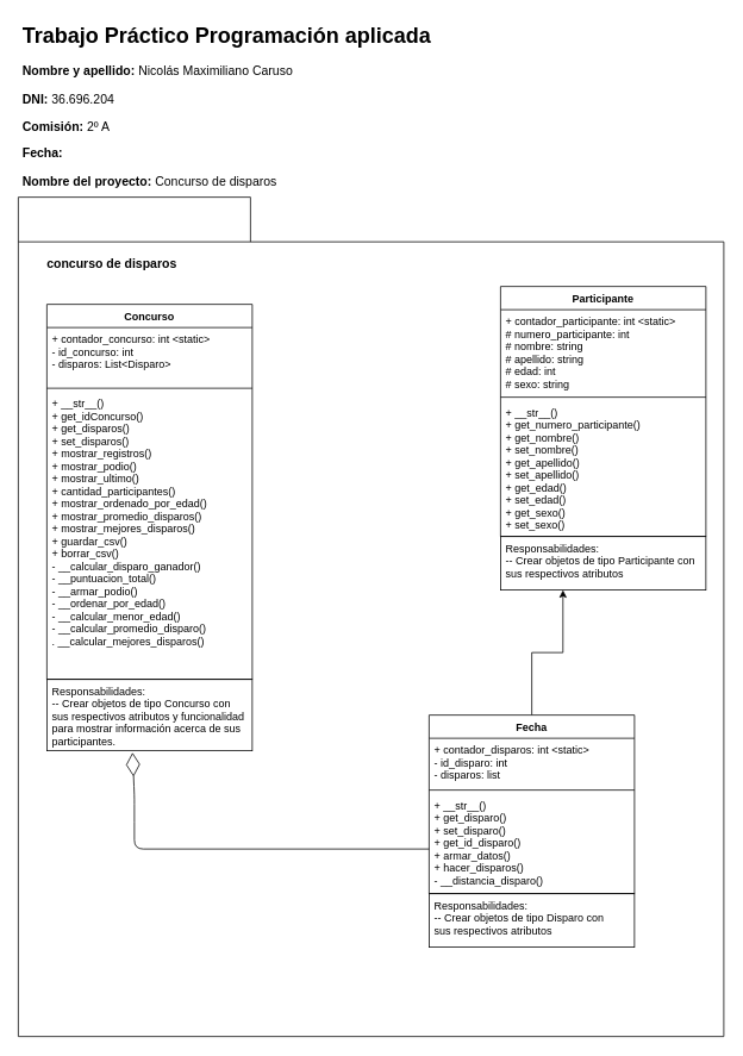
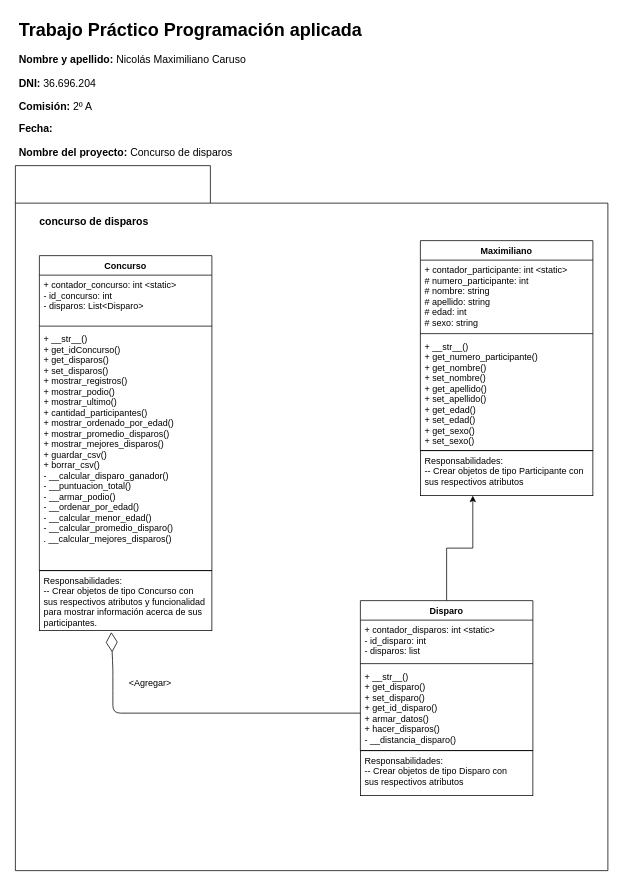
  <mxCell id="0" />
  <mxCell id="1" parent="0" />
  <mxCell id="2" value="" style="shape=folder;fontStyle=1;spacingTop=10;tabWidth=260;tabHeight=50;tabPosition=left;html=1;rounded=0;strokeColor=#000000;sketch=0;" parent="1" vertex="1"><mxGeometry x="20" y="220" width="790" height="940" as="geometry" /></mxCell>
  <mxCell id="3" value="Responsabilidades:&#10;-- Crear objetos de tipo Participante con &#10;sus respectivos atributos" style="text;fillColor=none;align=left;verticalAlign=top;spacingLeft=4;spacingRight=4;overflow=hidden;rotatable=0;points=[[0,0.5],[1,0.5]];portConstraint=eastwest;rounded=0;strokeColor=#000000;" parent="1" vertex="1"><mxGeometry x="560" y="600" width="230" height="60" as="geometry" /></mxCell>
  <mxCell id="4" value="Responsabilidades:&#10;-- Crear objetos de tipo Disparo con &#10;sus respectivos atributos" style="text;fillColor=none;align=left;verticalAlign=top;spacingLeft=4;spacingRight=4;overflow=hidden;rotatable=0;points=[[0,0.5],[1,0.5]];portConstraint=eastwest;rounded=0;strokeColor=#000000;" parent="1" vertex="1"><mxGeometry x="480" y="1000" width="230" height="60" as="geometry" /></mxCell>
  <mxCell id="5" value="" style="edgeStyle=orthogonalEdgeStyle;rounded=0;orthogonalLoop=1;jettySize=auto;html=1;entryX=0.304;entryY=1;entryDx=0;entryDy=0;entryPerimeter=0;" parent="1" source="14" target="3" edge="1"><mxGeometry relative="1" as="geometry"><mxPoint x="635" y="710" as="targetPoint" /></mxGeometry></mxCell>
  <mxCell id="6" value="Responsabilidades:&#10;-- Crear objetos de tipo Concurso con &#10;sus respectivos atributos y funcionalidad&#10;para mostrar información acerca de sus&#10;participantes." style="text;fillColor=none;align=left;verticalAlign=top;spacingLeft=4;spacingRight=4;overflow=hidden;rotatable=0;points=[[0,0.5],[1,0.5]];portConstraint=eastwest;rounded=0;strokeColor=#000000;" parent="1" vertex="1"><mxGeometry x="52" y="760" width="230" height="80" as="geometry" /></mxCell>
  <mxCell id="7" value="" style="endArrow=diamondThin;endFill=0;endSize=24;html=1;entryX=0.417;entryY=1.025;entryDx=0;entryDy=0;entryPerimeter=0;" parent="1" edge="1" target="6"><mxGeometry width="160" relative="1" as="geometry"><mxPoint x="480" y="950" as="sourcePoint" /><mxPoint x="150" y="864" as="targetPoint" /><Array as="points"><mxPoint x="150" y="950" /><mxPoint x="150" y="910" /><mxPoint x="150" y="890" /></Array></mxGeometry></mxCell>
+ <mxCell id="8" value="&amp;lt;Agregar&amp;gt;" style="text;html=1;strokeColor=none;fillColor=none;align=center;verticalAlign=middle;whiteSpace=wrap;rounded=0;" parent="1" vertex="1"><mxGeometry x="180" y="900" width="40" height="20" as="geometry" /></mxCell>
  <mxCell id="9" value="&lt;b&gt;&lt;font style=&quot;font-size: 14px&quot;&gt;concurso de disparos&lt;/font&gt;&lt;/b&gt;" style="text;html=1;strokeColor=none;fillColor=none;align=center;verticalAlign=middle;whiteSpace=wrap;rounded=0;sketch=0;" parent="1" vertex="1"><mxGeometry x="40" y="280" width="170" height="30" as="geometry" /></mxCell>
- <mxCell id="10" value="Participante" style="swimlane;fontStyle=1;align=center;verticalAlign=top;childLayout=stackLayout;horizontal=1;startSize=26;horizontalStack=0;resizeParent=1;resizeParentMax=0;resizeLast=0;collapsible=1;marginBottom=0;" parent="1" vertex="1"><mxGeometry x="560" y="320" width="230" height="280" as="geometry" /></mxCell>
+ <mxCell id="10" value="Maximiliano" style="swimlane;fontStyle=1;align=center;verticalAlign=top;childLayout=stackLayout;horizontal=1;startSize=26;horizontalStack=0;resizeParent=1;resizeParentMax=0;resizeLast=0;collapsible=1;marginBottom=0;" parent="1" vertex="1"><mxGeometry x="560" y="320" width="230" height="280" as="geometry" /></mxCell>
  <mxCell id="11" value="+ contador_participante: int &lt;static&gt;&#10;# numero_participante: int &#10;# nombre: string&#10;# apellido: string&#10;# edad: int&#10;# sexo: string" style="text;strokeColor=none;fillColor=none;align=left;verticalAlign=top;spacingLeft=4;spacingRight=4;overflow=hidden;rotatable=0;points=[[0,0.5],[1,0.5]];portConstraint=eastwest;" parent="10" vertex="1"><mxGeometry y="26" width="230" height="94" as="geometry" /></mxCell>
  <mxCell id="12" value="" style="line;strokeWidth=1;fillColor=none;align=left;verticalAlign=middle;spacingTop=-1;spacingLeft=3;spacingRight=3;rotatable=0;labelPosition=right;points=[];portConstraint=eastwest;" parent="10" vertex="1"><mxGeometry y="120" width="230" height="8" as="geometry" /></mxCell>
  <mxCell id="13" value="+ __str__()&#10;+ get_numero_participante()&#10;+ get_nombre()&#10;+ set_nombre()&#10;+ get_apellido()&#10;+ set_apellido()&#10;+ get_edad()&#10;+ set_edad()&#10;+ get_sexo()&#10;+ set_sexo()" style="text;strokeColor=none;fillColor=none;align=left;verticalAlign=top;spacingLeft=4;spacingRight=4;overflow=hidden;rotatable=0;points=[[0,0.5],[1,0.5]];portConstraint=eastwest;" parent="10" vertex="1"><mxGeometry y="128" width="230" height="152" as="geometry" /></mxCell>
- <mxCell id="14" value="Fecha" style="swimlane;fontStyle=1;align=center;verticalAlign=top;childLayout=stackLayout;horizontal=1;startSize=26;horizontalStack=0;resizeParent=1;resizeParentMax=0;resizeLast=0;collapsible=1;marginBottom=0;" parent="1" vertex="1"><mxGeometry x="480" y="800" width="230" height="200" as="geometry" /></mxCell>
+ <mxCell id="14" value="Disparo" style="swimlane;fontStyle=1;align=center;verticalAlign=top;childLayout=stackLayout;horizontal=1;startSize=26;horizontalStack=0;resizeParent=1;resizeParentMax=0;resizeLast=0;collapsible=1;marginBottom=0;" parent="1" vertex="1"><mxGeometry x="480" y="800" width="230" height="200" as="geometry" /></mxCell>
  <mxCell id="15" value="+ contador_disparos: int &lt;static&gt;&#10;- id_disparo: int &#10;- disparos: list" style="text;strokeColor=none;fillColor=none;align=left;verticalAlign=top;spacingLeft=4;spacingRight=4;overflow=hidden;rotatable=0;points=[[0,0.5],[1,0.5]];portConstraint=eastwest;" parent="14" vertex="1"><mxGeometry y="26" width="230" height="54" as="geometry" /></mxCell>
  <mxCell id="16" value="" style="line;strokeWidth=1;fillColor=none;align=left;verticalAlign=middle;spacingTop=-1;spacingLeft=3;spacingRight=3;rotatable=0;labelPosition=right;points=[];portConstraint=eastwest;" parent="14" vertex="1"><mxGeometry y="80" width="230" height="8" as="geometry" /></mxCell>
  <mxCell id="17" value="+ __str__()&#10;+ get_disparo()&#10;+ set_disparo()&#10;+ get_id_disparo()&#10;+ armar_datos()&#10;+ hacer_disparos()&#10;- __distancia_disparo() " style="text;strokeColor=none;fillColor=none;align=left;verticalAlign=top;spacingLeft=4;spacingRight=4;overflow=hidden;rotatable=0;points=[[0,0.5],[1,0.5]];portConstraint=eastwest;" parent="14" vertex="1"><mxGeometry y="88" width="230" height="112" as="geometry" /></mxCell>
  <mxCell id="18" value="&lt;h1&gt;Trabajo Práctico Programación aplicada&lt;/h1&gt;&lt;p style=&quot;font-size: 14px&quot;&gt;&lt;b&gt;Nombre y apellido: &lt;/b&gt;Nicolás Maximiliano Caruso&lt;/p&gt;&lt;p style=&quot;font-size: 14px&quot;&gt;&lt;b&gt;DNI:&lt;/b&gt; 36.696.204&lt;/p&gt;&lt;p style=&quot;font-size: 14px&quot;&gt;&lt;b&gt;Comisión:&lt;/b&gt;&amp;nbsp;2º A&lt;/p&gt;&lt;p style=&quot;font-size: 14px&quot;&gt;&lt;b&gt;Fecha:&lt;/b&gt;&amp;nbsp;&lt;/p&gt;&lt;p style=&quot;font-size: 14px&quot;&gt;&lt;b&gt;Nombre del proyecto:&lt;/b&gt; Concurso de disparos&lt;/p&gt;" style="text;html=1;strokeColor=none;fillColor=none;spacing=5;spacingTop=-20;whiteSpace=wrap;overflow=hidden;rounded=0;sketch=0;" parent="1" vertex="1"><mxGeometry x="20" y="20" width="742" height="190" as="geometry" /></mxCell>
  <mxCell id="19" value="Concurso" style="swimlane;fontStyle=1;align=center;verticalAlign=top;childLayout=stackLayout;horizontal=1;startSize=26;horizontalStack=0;resizeParent=1;resizeParentMax=0;resizeLast=0;collapsible=1;marginBottom=0;" parent="1" vertex="1"><mxGeometry x="52" y="340" width="230" height="420" as="geometry" /></mxCell>
  <mxCell id="20" value="+ contador_concurso: int &lt;static&gt;&#10;- id_concurso: int&#10;- disparos: List&lt;Disparo&gt;" style="text;strokeColor=none;fillColor=none;align=left;verticalAlign=top;spacingLeft=4;spacingRight=4;overflow=hidden;rotatable=0;points=[[0,0.5],[1,0.5]];portConstraint=eastwest;" parent="19" vertex="1"><mxGeometry y="26" width="230" height="64" as="geometry" /></mxCell>
  <mxCell id="21" value="" style="line;strokeWidth=1;fillColor=none;align=left;verticalAlign=middle;spacingTop=-1;spacingLeft=3;spacingRight=3;rotatable=0;labelPosition=right;points=[];portConstraint=eastwest;" parent="19" vertex="1"><mxGeometry y="90" width="230" height="8" as="geometry" /></mxCell>
  <mxCell id="22" value="+ __str__()&#10;+ get_idConcurso()&#10;+ get_disparos()&#10;+ set_disparos()&#10;+ mostrar_registros()&#10;+ mostrar_podio()&#10;+ mostrar_ultimo()&#10;+ cantidad_participantes()&#10;+ mostrar_ordenado_por_edad()&#10;+ mostrar_promedio_disparos()&#10;+ mostrar_mejores_disparos()&#10;+ guardar_csv()&#10;+ borrar_csv()&#10;- __calcular_disparo_ganador()&#10;- __puntuacion_total()&#10;- __armar_podio()&#10;- __ordenar_por_edad()&#10;- __calcular_menor_edad()&#10;- __calcular_promedio_disparo()&#10;. __calcular_mejores_disparos()" style="text;strokeColor=none;fillColor=none;align=left;verticalAlign=top;spacingLeft=4;spacingRight=4;overflow=hidden;rotatable=0;points=[[0,0.5],[1,0.5]];portConstraint=eastwest;" parent="19" vertex="1"><mxGeometry y="98" width="230" height="322" as="geometry" /></mxCell>
